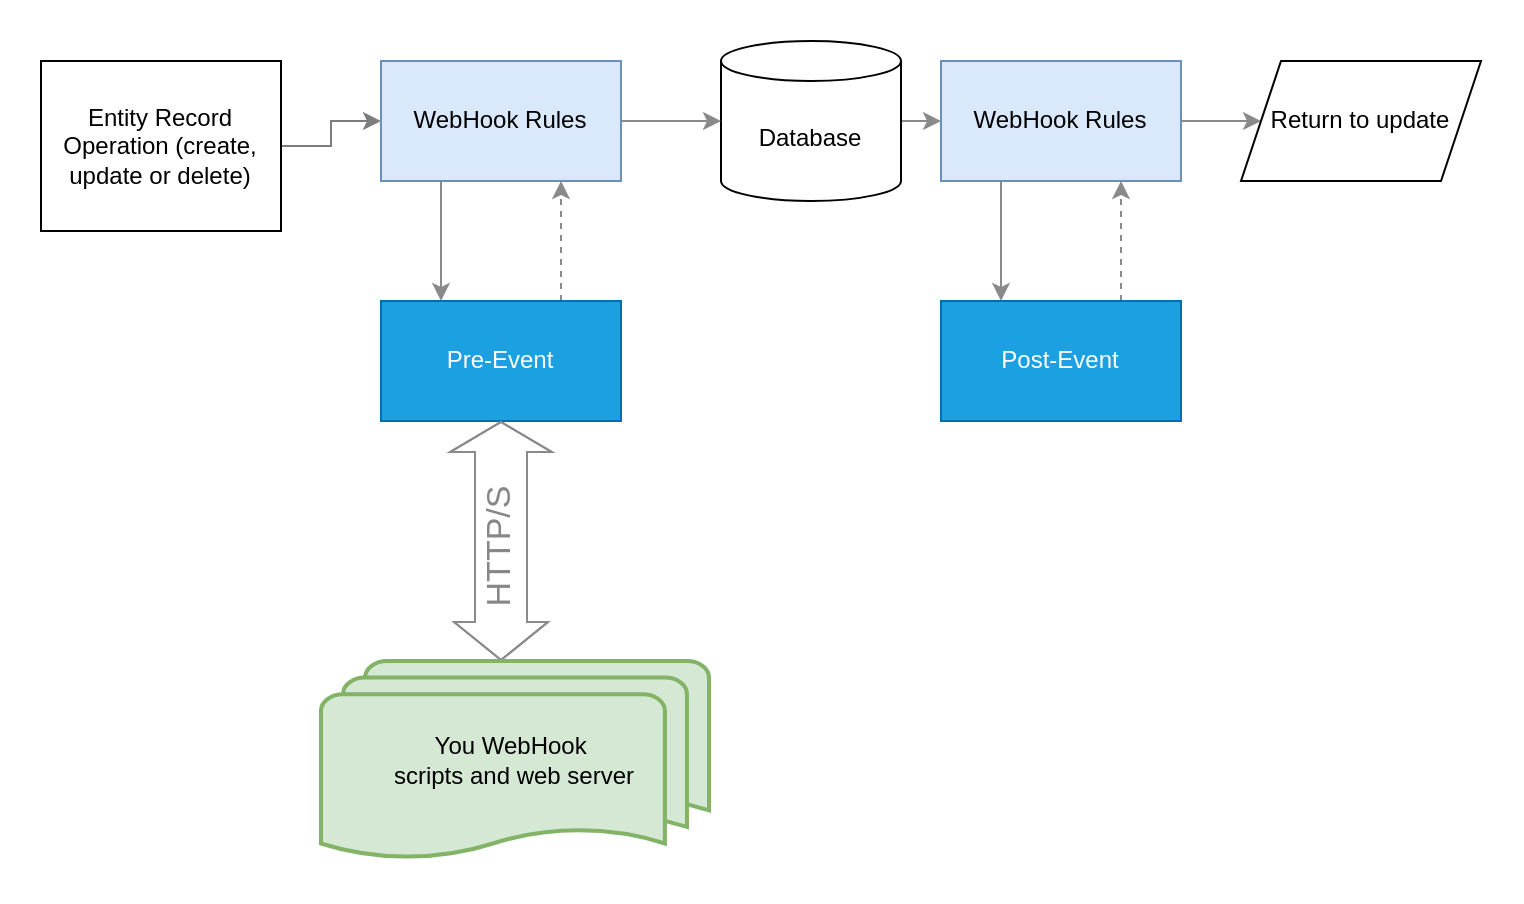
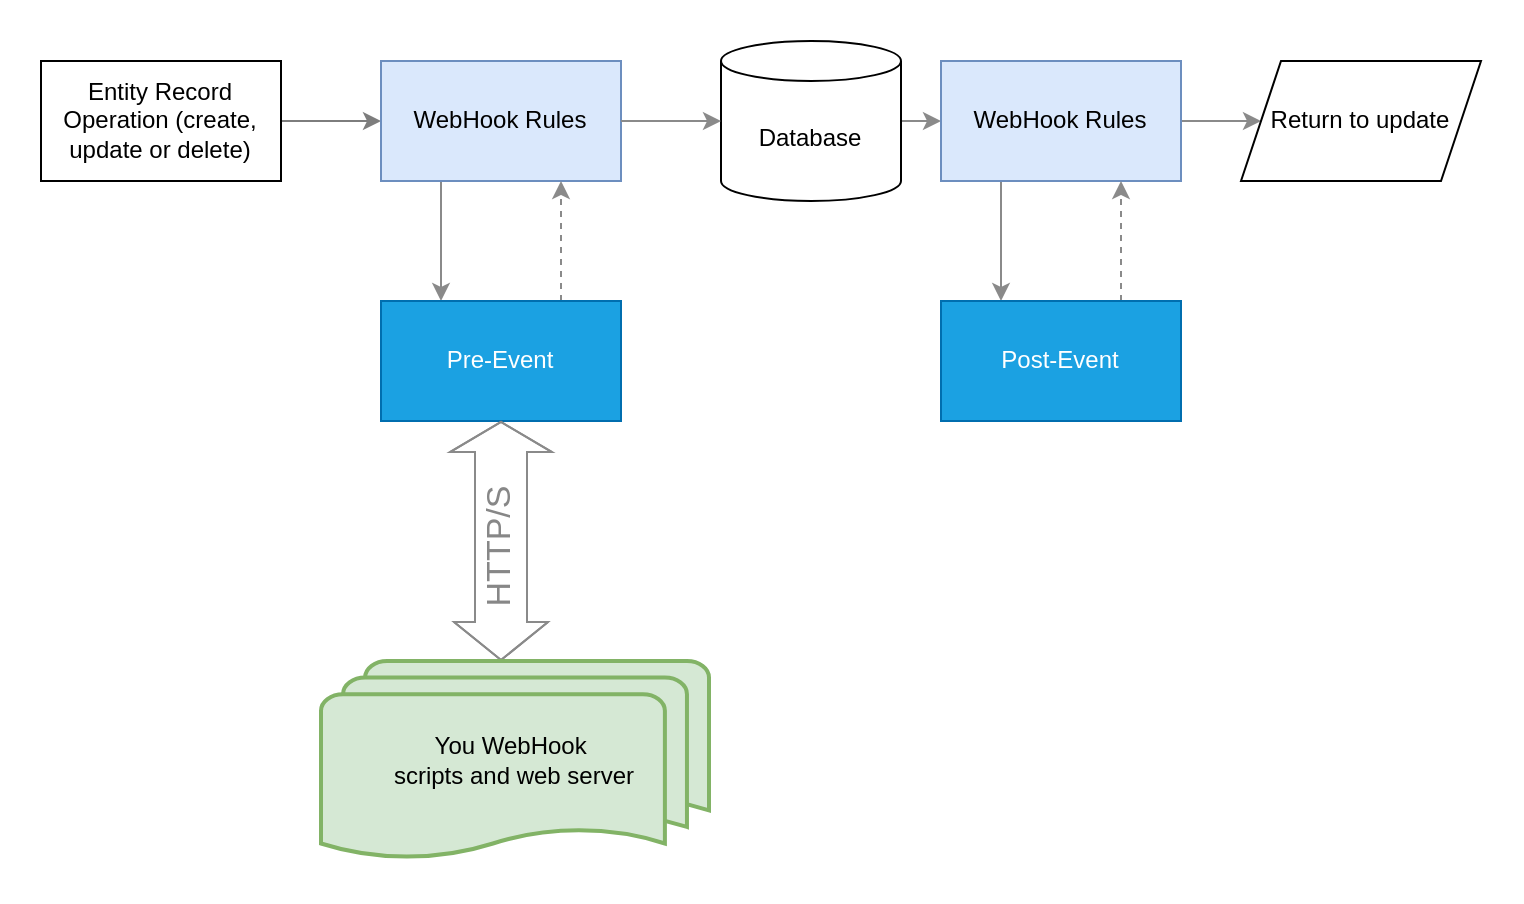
  <mxCell id="0" />
  <mxCell id="1" parent="0" />
  <mxCell id="2" style="edgeStyle=orthogonalEdgeStyle;rounded=0;orthogonalLoop=1;jettySize=auto;html=1;exitX=1;exitY=0.5;exitDx=0;exitDy=0;entryX=0;entryY=0.5;entryDx=0;entryDy=0;strokeColor=#7d7d7d;" edge="1" parent="1" source="3" target="7"><mxGeometry relative="1" as="geometry" /></mxCell>
- <mxCell id="3" value="Entity Record Operation (create, update or delete)" style="rounded=0;whiteSpace=wrap;html=1;" vertex="1" parent="1"><mxGeometry x="20" y="30" width="120" height="85" as="geometry" /></mxCell>
+ <mxCell id="3" value="Entity Record Operation (create, update or delete)" style="rounded=0;whiteSpace=wrap;html=1;" vertex="1" parent="1"><mxGeometry x="20" y="30" width="120" height="60" as="geometry" /></mxCell>
  <mxCell id="4" style="edgeStyle=orthogonalEdgeStyle;rounded=0;orthogonalLoop=1;jettySize=auto;html=1;exitX=1;exitY=0.5;exitDx=0;exitDy=0;exitPerimeter=0;entryX=0;entryY=0.5;entryDx=0;entryDy=0;strokeColor=#8A8A8A;" edge="1" parent="1" source="5" target="12"><mxGeometry relative="1" as="geometry" /></mxCell>
  <mxCell id="5" value="Database" style="shape=cylinder3;whiteSpace=wrap;html=1;boundedLbl=1;backgroundOutline=1;size=10;" vertex="1" parent="1"><mxGeometry x="360" y="20" width="90" height="80" as="geometry" /></mxCell>
  <mxCell id="6" style="edgeStyle=orthogonalEdgeStyle;rounded=0;orthogonalLoop=1;jettySize=auto;html=1;exitX=0.25;exitY=1;exitDx=0;exitDy=0;entryX=0.25;entryY=0;entryDx=0;entryDy=0;strokeColor=#8A8A8A;" edge="1" parent="1" source="7" target="9"><mxGeometry relative="1" as="geometry" /></mxCell>
  <mxCell id="7" value="WebHook Rules" style="rounded=0;whiteSpace=wrap;html=1;fillColor=#dae8fc;strokeColor=#6c8ebf;" vertex="1" parent="1"><mxGeometry x="190" y="30" width="120" height="60" as="geometry" /></mxCell>
  <mxCell id="8" style="edgeStyle=orthogonalEdgeStyle;rounded=0;orthogonalLoop=1;jettySize=auto;html=1;exitX=0.75;exitY=0;exitDx=0;exitDy=0;entryX=0.75;entryY=1;entryDx=0;entryDy=0;dashed=1;strokeColor=#8A8A8A;" edge="1" parent="1" source="9" target="7"><mxGeometry relative="1" as="geometry" /></mxCell>
  <mxCell id="9" value="Pre-Event" style="rounded=0;whiteSpace=wrap;html=1;fillColor=#1ba1e2;fontColor=#ffffff;strokeColor=#006EAF;" vertex="1" parent="1"><mxGeometry x="190" y="150" width="120" height="60" as="geometry" /></mxCell>
  <mxCell id="10" style="edgeStyle=orthogonalEdgeStyle;rounded=0;orthogonalLoop=1;jettySize=auto;html=1;exitX=0.25;exitY=1;exitDx=0;exitDy=0;entryX=0.25;entryY=0;entryDx=0;entryDy=0;strokeColor=#8A8A8A;" edge="1" parent="1" source="12" target="14"><mxGeometry relative="1" as="geometry" /></mxCell>
  <mxCell id="11" style="edgeStyle=orthogonalEdgeStyle;rounded=0;orthogonalLoop=1;jettySize=auto;html=1;exitX=1;exitY=0.5;exitDx=0;exitDy=0;strokeColor=#8A8A8A;" edge="1" parent="1" source="12" target="16"><mxGeometry relative="1" as="geometry" /></mxCell>
  <mxCell id="12" value="WebHook Rules" style="rounded=0;whiteSpace=wrap;html=1;fillColor=#dae8fc;strokeColor=#6c8ebf;" vertex="1" parent="1"><mxGeometry x="470" y="30" width="120" height="60" as="geometry" /></mxCell>
  <mxCell id="13" style="edgeStyle=orthogonalEdgeStyle;rounded=0;orthogonalLoop=1;jettySize=auto;html=1;exitX=0.75;exitY=0;exitDx=0;exitDy=0;entryX=0.75;entryY=1;entryDx=0;entryDy=0;dashed=1;strokeColor=#8A8A8A;" edge="1" parent="1" source="14" target="12"><mxGeometry relative="1" as="geometry" /></mxCell>
  <mxCell id="14" value="Post-Event" style="rounded=0;whiteSpace=wrap;html=1;fillColor=#1ba1e2;fontColor=#ffffff;strokeColor=#006EAF;" vertex="1" parent="1"><mxGeometry x="470" y="150" width="120" height="60" as="geometry" /></mxCell>
  <mxCell id="15" style="edgeStyle=orthogonalEdgeStyle;rounded=0;orthogonalLoop=1;jettySize=auto;html=1;exitX=1;exitY=0.5;exitDx=0;exitDy=0;entryX=0;entryY=0.5;entryDx=0;entryDy=0;entryPerimeter=0;strokeColor=#8A8A8A;" edge="1" parent="1" source="7" target="5"><mxGeometry relative="1" as="geometry" /></mxCell>
  <mxCell id="16" value="Return to update" style="shape=parallelogram;perimeter=parallelogramPerimeter;whiteSpace=wrap;html=1;fixedSize=1;" vertex="1" parent="1"><mxGeometry x="620" y="30" width="120" height="60" as="geometry" /></mxCell>
  <mxCell id="17" value="" style="shape=flexArrow;endArrow=classic;startArrow=classic;html=1;rounded=0;entryX=0.5;entryY=1;entryDx=0;entryDy=0;endWidth=24;endSize=4.67;width=26;strokeColor=#8A8A8A;" edge="1" parent="1" target="9"><mxGeometry width="100" height="100" relative="1" as="geometry"><mxPoint x="250" y="330" as="sourcePoint" /><mxPoint x="440" y="330" as="targetPoint" /><Array as="points"><mxPoint x="250" y="270" /></Array></mxGeometry></mxCell>
  <mxCell id="18" value="&lt;div&gt;You WebHook&amp;nbsp;&lt;/div&gt;&lt;div&gt;scripts and web server&lt;/div&gt;" style="strokeWidth=2;html=1;shape=mxgraph.flowchart.multi-document;whiteSpace=wrap;fillColor=#d5e8d4;strokeColor=#82b366;" vertex="1" parent="1"><mxGeometry x="160" y="330" width="194" height="100" as="geometry" /></mxCell>
  <mxCell id="19" value="HTTP/S" style="text;strokeColor=none;align=center;fillColor=none;html=1;verticalAlign=middle;whiteSpace=wrap;rounded=0;rotation=-90;fontSize=17;fontColor=#878787;" vertex="1" parent="1"><mxGeometry x="220" y="258" width="60" height="30" as="geometry" /></mxCell>
